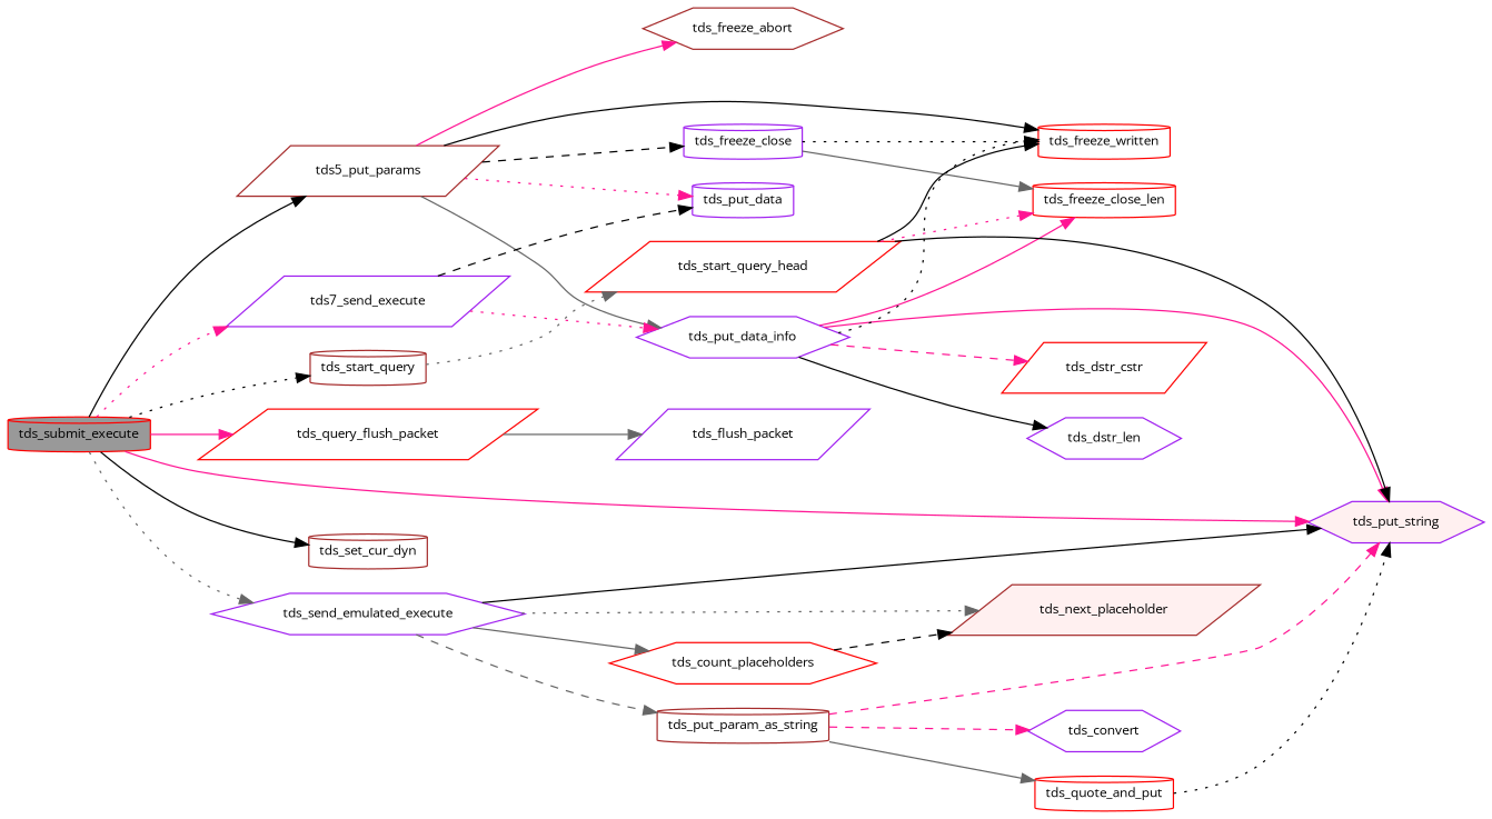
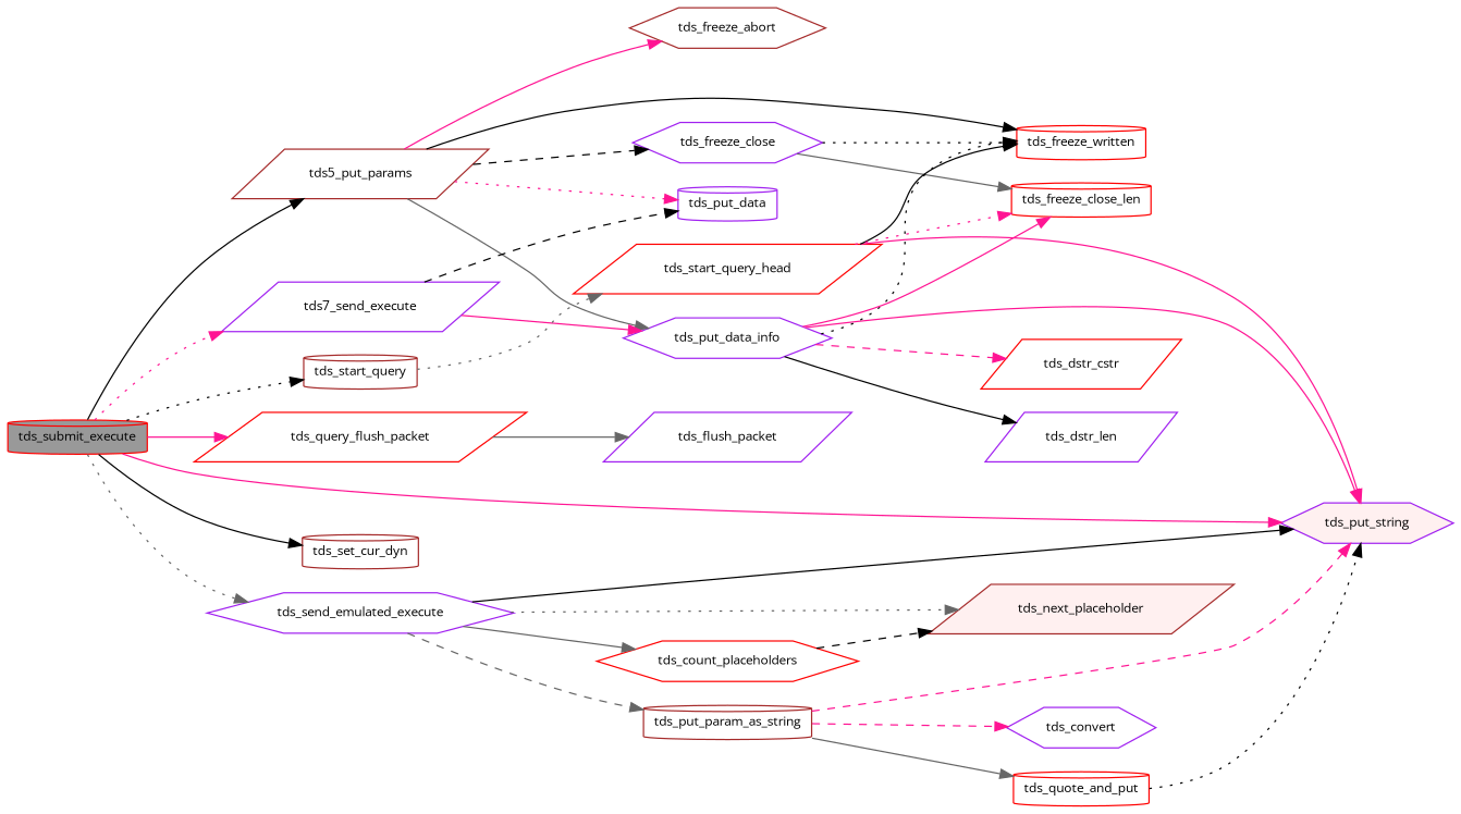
  digraph {
    fontname="Open Sans"
    rankdir=LR
    node [color=purple fillcolor=white fontname="Open Sans" fontsize=10 shape=cylinder style=filled]
    edge [color=black fontname="Open Sans" fontsize=10 labelfontname=Helvetica labelfontsize=10 style=solid]
    n1 [color=red fillcolor=grey60 fontcolor=black height=0.2 label=tds_submit_execute width=0.4]
    n2 [color=brown height=0.2 label=tds5_put_params shape=parallelogram width=0.4]
    n3 [fillcolor="#FFF0F0" height=0.2 label=tds_put_string shape=hexagon width=0.4]
    n4 [height=0.2 label=tds7_send_execute shape=parallelogram width=0.4]
    n5 [color=red height=0.2 label=tds_query_flush_packet shape=parallelogram width=0.4]
    n6 [height=0.2 label=tds_send_emulated_execute shape=hexagon width=0.4]
    n7 [color=brown height=0.2 label=tds_set_cur_dyn width=0.4]
    n8 [color=brown height=0.2 label=tds_start_query width=0.4]
    n9 [color=brown height=0.2 label=tds_freeze_abort shape=hexagon width=0.4]
-   n10 [height=0.2 label=tds_freeze_close width=0.4]
+   n10 [height=0.2 label=tds_freeze_close shape=hexagon width=0.4]
    n11 [color=red height=0.2 label=tds_freeze_written width=0.4]
    n12 [height=0.2 label=tds_put_data width=0.4]
    n13 [height=0.2 label=tds_put_data_info shape=hexagon width=0.4]
    n14 [height=0.2 label=tds_flush_packet shape=parallelogram width=0.4]
    n15 [color=red height=0.2 label=tds_count_placeholders shape=hexagon width=0.4]
    n16 [color=brown fillcolor="#FFF0F0" height=0.2 label=tds_next_placeholder shape=parallelogram width=0.4]
    n17 [color=brown height=0.2 label=tds_put_param_as_string width=0.4]
    n18 [color=red height=0.2 label=tds_start_query_head shape=parallelogram width=0.4]
    n19 [color=red height=0.2 label=tds_freeze_close_len width=0.4]
    n20 [color=red height=0.2 label=tds_dstr_cstr shape=parallelogram width=0.4]
-   n21 [height=0.2 label=tds_dstr_len shape=hexagon width=0.4]
+   n21 [height=0.2 label=tds_dstr_len shape=parallelogram width=0.4]
    n22 [height=0.2 label=tds_convert shape=hexagon width=0.4]
    n23 [color=red height=0.2 label=tds_quote_and_put width=0.4]
    n1 -> n2
    n1 -> n3 [color=deeppink]
    n1 -> n4 [color=deeppink style=dotted]
    n1 -> n5 [color=deeppink]
    n1 -> n6 [color=gray40 style=dotted]
    n1 -> n7
    n1 -> n8 [style=dotted]
    n2 -> n9 [color=deeppink]
    n2 -> n10 [style=dashed]
    n2 -> n11
    n2 -> n12 [color=deeppink style=dotted]
    n2 -> n13 [color=gray40]
    n4 -> n12 [style=dashed]
-   n4 -> n13 [color=deeppink style=dotted]
+   n4 -> n13 [color=deeppink]
    n5 -> n14 [color=gray40]
    n6 -> n3
    n6 -> n15 [color=gray40]
    n6 -> n16 [color=gray40 style=dotted]
    n6 -> n17 [color=gray40 style=dashed]
    n8 -> n18 [color=gray40 style=dotted]
    n10 -> n11 [style=dotted]
    n10 -> n19 [color=gray40]
    n13 -> n3 [color=deeppink]
    n13 -> n11 [style=dotted]
    n13 -> n19 [color=deeppink]
    n13 -> n20 [color=deeppink style=dashed]
    n13 -> n21
    n15 -> n16 [style=dashed]
    n17 -> n3 [color=deeppink style=dashed]
    n17 -> n22 [color=deeppink style=dashed]
    n17 -> n23 [color=gray40]
-   n18 -> n3
+   n18 -> n3 [color=deeppink]
    n18 -> n11
    n18 -> n19 [color=deeppink style=dotted]
    n23 -> n3 [style=dotted]
  }
